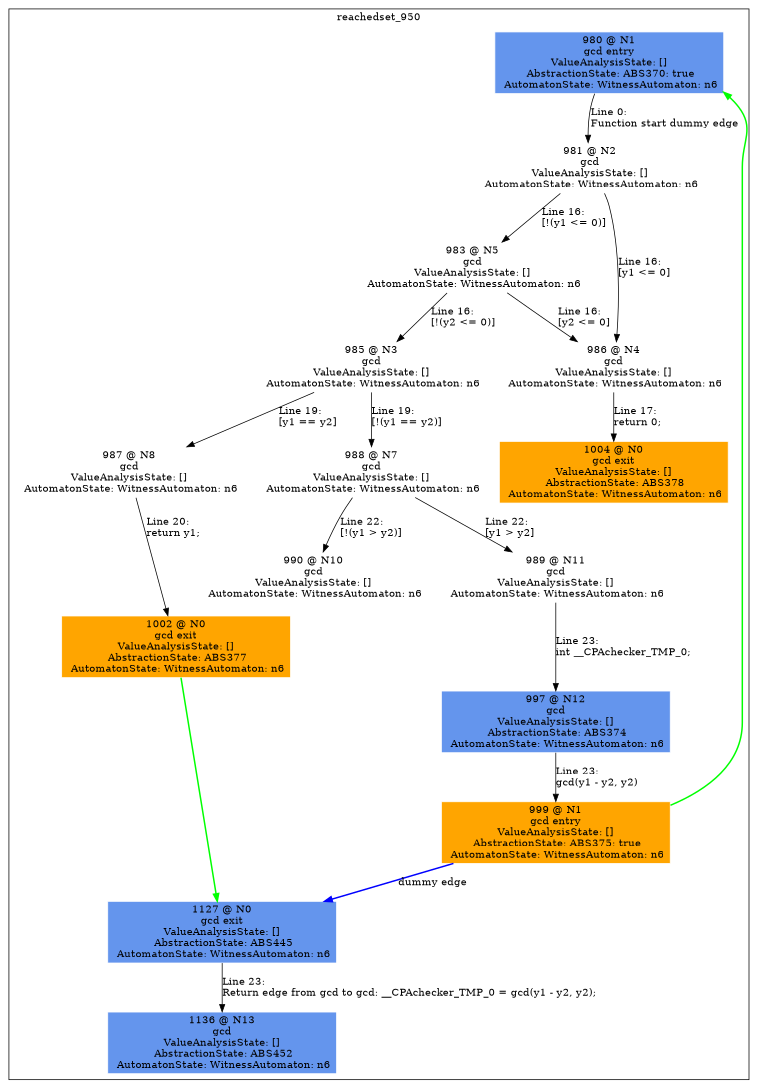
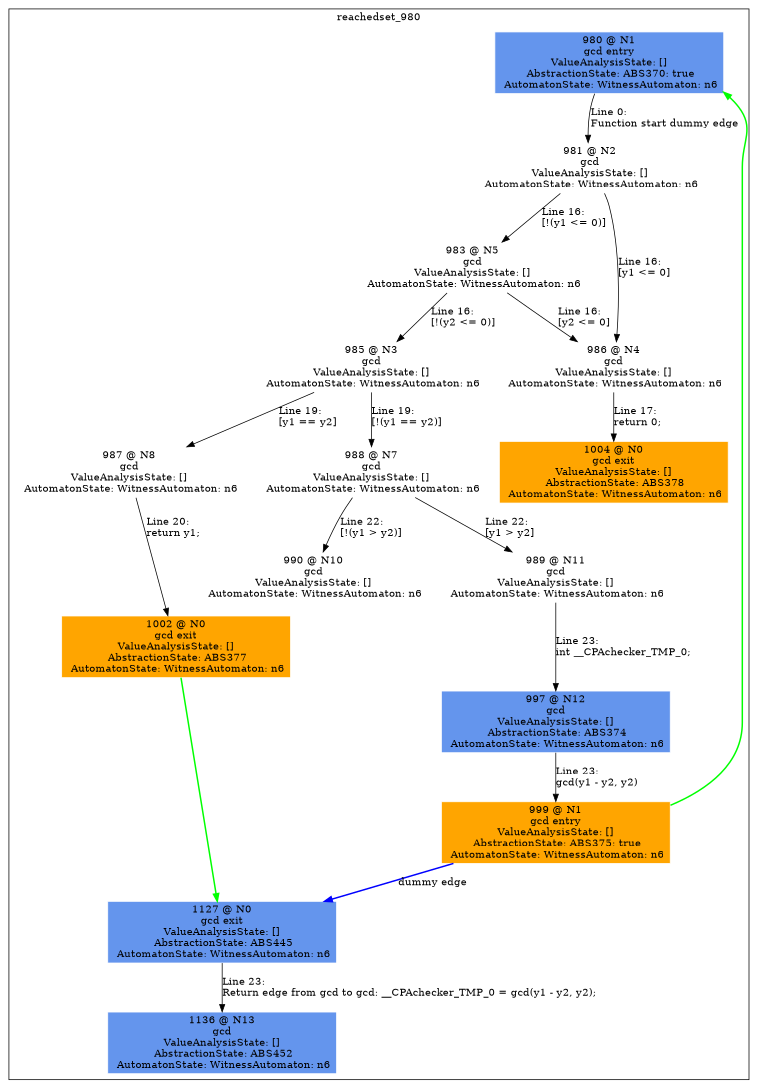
  digraph {
    node [color=white shape=box style=filled]
    n1 [fillcolor=cornflowerblue label="980 @ N1\ngcd entry\nValueAnalysisState: []\n AbstractionState: ABS370: true\n AutomatonState: WitnessAutomaton: n6\n"]
    n2 [label="981 @ N2\ngcd\nValueAnalysisState: []\n AutomatonState: WitnessAutomaton: n6\n"]
    n3 [label="986 @ N4\ngcd\nValueAnalysisState: []\n AutomatonState: WitnessAutomaton: n6\n"]
    n4 [label="983 @ N5\ngcd\nValueAnalysisState: []\n AutomatonState: WitnessAutomaton: n6\n"]
    n5 [fillcolor=orange label="1004 @ N0\ngcd exit\nValueAnalysisState: []\n AbstractionState: ABS378\n AutomatonState: WitnessAutomaton: n6\n"]
    n6 [label="985 @ N3\ngcd\nValueAnalysisState: []\n AutomatonState: WitnessAutomaton: n6\n"]
    n7 [label="988 @ N7\ngcd\nValueAnalysisState: []\n AutomatonState: WitnessAutomaton: n6\n"]
    n8 [label="987 @ N8\ngcd\nValueAnalysisState: []\n AutomatonState: WitnessAutomaton: n6\n"]
    n9 [label="990 @ N10\ngcd\nValueAnalysisState: []\n AutomatonState: WitnessAutomaton: n6\n"]
    n10 [label="989 @ N11\ngcd\nValueAnalysisState: []\n AutomatonState: WitnessAutomaton: n6\n"]
    n11 [fillcolor=cornflowerblue label="997 @ N12\ngcd\nValueAnalysisState: []\n AbstractionState: ABS374\n AutomatonState: WitnessAutomaton: n6\n"]
    n12 [fillcolor=orange label="999 @ N1\ngcd entry\nValueAnalysisState: []\n AbstractionState: ABS375: true\n AutomatonState: WitnessAutomaton: n6\n"]
    n13 [fillcolor=cornflowerblue label="1127 @ N0\ngcd exit\nValueAnalysisState: []\n AbstractionState: ABS445\n AutomatonState: WitnessAutomaton: n6\n"]
    n14 [fillcolor=cornflowerblue label="1136 @ N13\ngcd\nValueAnalysisState: []\n AbstractionState: ABS452\n AutomatonState: WitnessAutomaton: n6\n"]
    n15 [fillcolor=orange label="1002 @ N0\ngcd exit\nValueAnalysisState: []\n AbstractionState: ABS377\n AutomatonState: WitnessAutomaton: n6\n"]
    subgraph cluster_1 {
-     label=reachedset_950
+     label=reachedset_980
      n1
      n2
      n3
      n4
      n5
      n6
      n7
      n8
      n9
      n10
      n11
      n12
      n13
      n14
      n15
    }
    n1 -> n2 [label="Line 0: \lFunction start dummy edge\l"]
    n2 -> n3 [label="Line 16: \l[y1 <= 0]\l"]
    n2 -> n4 [label="Line 16: \l[!(y1 <= 0)]\l"]
    n3 -> n5 [label="Line 17: \lreturn 0;\l"]
    n4 -> n3 [label="Line 16: \l[y2 <= 0]\l"]
    n4 -> n6 [label="Line 16: \l[!(y2 <= 0)]\l"]
    n6 -> n7 [label="Line 19: \l[!(y1 == y2)]\l"]
    n6 -> n8 [label="Line 19: \l[y1 == y2]\l"]
    n7 -> n9 [label="Line 22: \l[!(y1 > y2)]\l"]
    n7 -> n10 [label="Line 22: \l[y1 > y2]\l"]
    n8 -> n15 [label="Line 20: \lreturn y1;\l"]
    n10 -> n11 [label="Line 23: \lint __CPAchecker_TMP_0;\l"]
    n11 -> n12 [label="Line 23: \lgcd(y1 - y2, y2)\l"]
    n12 -> n1 [color=green style=bold]
    n12 -> n13 [color=blue label="dummy edge" style=bold]
    n13 -> n14 [label="Line 23: \lReturn edge from gcd to gcd: __CPAchecker_TMP_0 = gcd(y1 - y2, y2);\l"]
    n15 -> n13 [color=green style=bold]
  }
